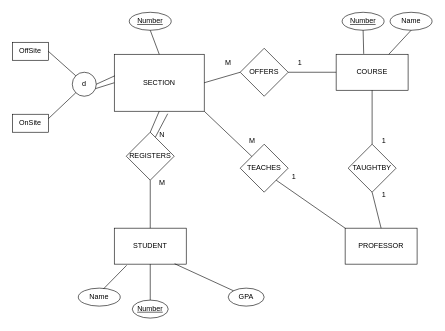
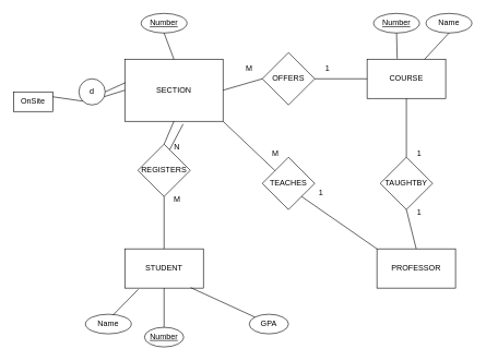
  <mxCell id="0" />
  <mxCell id="1" parent="0" />
  <mxCell id="2" value="SECTION" style="rounded=0;whiteSpace=wrap;html=1;" vertex="1" parent="1"><mxGeometry x="190" y="90" width="150" height="95" as="geometry" /></mxCell>
  <mxCell id="3" value="&lt;u&gt;Number&lt;/u&gt;" style="ellipse;whiteSpace=wrap;html=1;" vertex="1" parent="1"><mxGeometry x="215" y="20" width="70" height="30" as="geometry" /></mxCell>
  <mxCell id="4" value="d" style="ellipse;whiteSpace=wrap;html=1;aspect=fixed;" vertex="1" parent="1"><mxGeometry x="120" y="120" width="40" height="40" as="geometry" /></mxCell>
- <mxCell id="5" value="OnSite" style="rounded=0;whiteSpace=wrap;html=1;" vertex="1" parent="1"><mxGeometry x="20" y="190" width="60" height="30" as="geometry" /></mxCell>
- <mxCell id="6" value="OffSite" style="rounded=0;whiteSpace=wrap;html=1;" vertex="1" parent="1"><mxGeometry x="20" y="70" width="60" height="30" as="geometry" /></mxCell>
+ <mxCell id="5" value="OnSite" style="rounded=0;whiteSpace=wrap;html=1;" vertex="1" parent="1"><mxGeometry x="20" y="140" width="60" height="30" as="geometry" /></mxCell>
  <mxCell id="7" value="" style="endArrow=none;html=1;rounded=0;entryX=0.006;entryY=0.378;entryDx=0;entryDy=0;entryPerimeter=0;exitX=1;exitY=0.5;exitDx=0;exitDy=0;" edge="1" parent="1" source="4" target="2"><mxGeometry width="50" height="50" relative="1" as="geometry"><mxPoint x="140" y="150" as="sourcePoint" /><mxPoint x="190" y="100" as="targetPoint" /></mxGeometry></mxCell>
  <mxCell id="8" value="" style="endArrow=none;html=1;rounded=0;entryX=0;entryY=0.5;entryDx=0;entryDy=0;exitX=0.967;exitY=0.683;exitDx=0;exitDy=0;exitPerimeter=0;" edge="1" parent="1" source="4" target="2"><mxGeometry width="50" height="50" relative="1" as="geometry"><mxPoint x="140" y="180" as="sourcePoint" /><mxPoint x="190" y="130" as="targetPoint" /></mxGeometry></mxCell>
  <mxCell id="9" value="" style="endArrow=none;html=1;rounded=0;entryX=0;entryY=1;entryDx=0;entryDy=0;exitX=1;exitY=0.25;exitDx=0;exitDy=0;" edge="1" parent="1" source="5" target="4"><mxGeometry width="50" height="50" relative="1" as="geometry"><mxPoint x="40" y="280" as="sourcePoint" /><mxPoint x="90" y="230" as="targetPoint" /></mxGeometry></mxCell>
- <mxCell id="10" value="" style="endArrow=none;html=1;rounded=0;entryX=0;entryY=0;entryDx=0;entryDy=0;exitX=1;exitY=0.5;exitDx=0;exitDy=0;" edge="1" parent="1" source="6" target="4"><mxGeometry width="50" height="50" relative="1" as="geometry"><mxPoint x="80" y="130" as="sourcePoint" /><mxPoint x="130" y="80" as="targetPoint" /></mxGeometry></mxCell>
  <mxCell id="11" value="" style="endArrow=none;html=1;rounded=0;entryX=0.5;entryY=1;entryDx=0;entryDy=0;exitX=0.5;exitY=0;exitDx=0;exitDy=0;" edge="1" parent="1" source="2" target="3"><mxGeometry width="50" height="50" relative="1" as="geometry"><mxPoint x="280" y="90" as="sourcePoint" /><mxPoint x="330" y="40" as="targetPoint" /></mxGeometry></mxCell>
  <mxCell id="12" value="STUDENT" style="rounded=0;whiteSpace=wrap;html=1;" vertex="1" parent="1"><mxGeometry x="190" y="380" width="120" height="60" as="geometry" /></mxCell>
  <mxCell id="13" value="Name" style="ellipse;whiteSpace=wrap;html=1;" vertex="1" parent="1"><mxGeometry x="130" y="480" width="70" height="30" as="geometry" /></mxCell>
  <mxCell id="14" value="&lt;u&gt;Number&lt;/u&gt;" style="ellipse;whiteSpace=wrap;html=1;" vertex="1" parent="1"><mxGeometry x="220" y="500" width="60" height="30" as="geometry" /></mxCell>
  <mxCell id="15" value="GPA" style="ellipse;whiteSpace=wrap;html=1;" vertex="1" parent="1"><mxGeometry x="380" y="480" width="60" height="30" as="geometry" /></mxCell>
  <mxCell id="16" value="" style="endArrow=none;html=1;rounded=0;entryX=0.172;entryY=1.033;entryDx=0;entryDy=0;entryPerimeter=0;exitX=0.6;exitY=0.044;exitDx=0;exitDy=0;exitPerimeter=0;" edge="1" parent="1" source="13" target="12"><mxGeometry width="50" height="50" relative="1" as="geometry"><mxPoint x="70" y="480" as="sourcePoint" /><mxPoint x="120" y="430" as="targetPoint" /></mxGeometry></mxCell>
  <mxCell id="17" value="" style="endArrow=none;html=1;rounded=0;entryX=0.5;entryY=1;entryDx=0;entryDy=0;exitX=0.5;exitY=0;exitDx=0;exitDy=0;" edge="1" parent="1" source="14" target="12"><mxGeometry width="50" height="50" relative="1" as="geometry"><mxPoint x="210" y="510" as="sourcePoint" /><mxPoint x="260" y="460" as="targetPoint" /></mxGeometry></mxCell>
  <mxCell id="18" value="" style="endArrow=none;html=1;rounded=0;entryX=0.839;entryY=0.989;entryDx=0;entryDy=0;entryPerimeter=0;exitX=0;exitY=0;exitDx=0;exitDy=0;" edge="1" parent="1" source="15" target="12"><mxGeometry width="50" height="50" relative="1" as="geometry"><mxPoint x="260" y="510" as="sourcePoint" /><mxPoint x="310" y="460" as="targetPoint" /></mxGeometry></mxCell>
  <mxCell id="19" value="PROFESSOR" style="rounded=0;whiteSpace=wrap;html=1;" vertex="1" parent="1"><mxGeometry x="575" y="380" width="120" height="60" as="geometry" /></mxCell>
  <mxCell id="20" value="COURSE" style="rounded=0;whiteSpace=wrap;html=1;" vertex="1" parent="1"><mxGeometry x="560" y="90" width="120" height="60" as="geometry" /></mxCell>
  <mxCell id="21" value="OFFERS" style="rhombus;whiteSpace=wrap;html=1;" vertex="1" parent="1"><mxGeometry x="400" y="80" width="80" height="80" as="geometry" /></mxCell>
  <mxCell id="22" value="" style="endArrow=none;html=1;rounded=0;entryX=0;entryY=0.5;entryDx=0;entryDy=0;exitX=1;exitY=0.5;exitDx=0;exitDy=0;" edge="1" parent="1" source="21" target="20"><mxGeometry width="50" height="50" relative="1" as="geometry"><mxPoint x="480" y="220" as="sourcePoint" /><mxPoint x="530" y="170" as="targetPoint" /></mxGeometry></mxCell>
  <mxCell id="23" value="" style="endArrow=none;html=1;rounded=0;entryX=0;entryY=0.5;entryDx=0;entryDy=0;exitX=1;exitY=0.5;exitDx=0;exitDy=0;" edge="1" parent="1" source="2" target="21"><mxGeometry width="50" height="50" relative="1" as="geometry"><mxPoint x="300" y="200" as="sourcePoint" /><mxPoint x="350" y="150" as="targetPoint" /></mxGeometry></mxCell>
  <mxCell id="24" value="M" style="text;html=1;strokeColor=none;fillColor=none;align=center;verticalAlign=middle;whiteSpace=wrap;rounded=0;" vertex="1" parent="1"><mxGeometry x="350" y="90" width="60" height="30" as="geometry" /></mxCell>
  <mxCell id="25" value="1" style="text;html=1;strokeColor=none;fillColor=none;align=center;verticalAlign=middle;whiteSpace=wrap;rounded=0;" vertex="1" parent="1"><mxGeometry x="470" y="90" width="60" height="30" as="geometry" /></mxCell>
  <mxCell id="26" value="REGISTERS" style="rhombus;whiteSpace=wrap;html=1;" vertex="1" parent="1"><mxGeometry x="210" y="220" width="80" height="80" as="geometry" /></mxCell>
  <mxCell id="27" value="" style="endArrow=none;html=1;rounded=0;entryX=0.5;entryY=1;entryDx=0;entryDy=0;exitX=0.5;exitY=0;exitDx=0;exitDy=0;" edge="1" parent="1" source="12" target="26"><mxGeometry width="50" height="50" relative="1" as="geometry"><mxPoint x="190" y="390" as="sourcePoint" /><mxPoint x="240" y="340" as="targetPoint" /></mxGeometry></mxCell>
  <mxCell id="28" value="" style="endArrow=none;html=1;rounded=0;entryX=0.5;entryY=1;entryDx=0;entryDy=0;exitX=0.5;exitY=0;exitDx=0;exitDy=0;" edge="1" parent="1" source="26" target="2"><mxGeometry width="50" height="50" relative="1" as="geometry"><mxPoint x="140" y="270" as="sourcePoint" /><mxPoint x="190" y="220" as="targetPoint" /></mxGeometry></mxCell>
  <mxCell id="29" value="" style="endArrow=none;html=1;rounded=0;entryX=0.594;entryY=1.044;entryDx=0;entryDy=0;entryPerimeter=0;exitX=0.608;exitY=0.1;exitDx=0;exitDy=0;exitPerimeter=0;" edge="1" parent="1" source="26" target="2"><mxGeometry width="50" height="50" relative="1" as="geometry"><mxPoint x="260" y="260" as="sourcePoint" /><mxPoint x="310" y="210" as="targetPoint" /></mxGeometry></mxCell>
  <mxCell id="30" value="TEACHES" style="rhombus;whiteSpace=wrap;html=1;" vertex="1" parent="1"><mxGeometry x="400" y="240" width="80" height="80" as="geometry" /></mxCell>
  <mxCell id="31" value="" style="endArrow=none;html=1;rounded=0;entryX=1;entryY=1;entryDx=0;entryDy=0;exitX=0;exitY=0;exitDx=0;exitDy=0;" edge="1" parent="1" source="19" target="30"><mxGeometry width="50" height="50" relative="1" as="geometry"><mxPoint x="450" y="430" as="sourcePoint" /><mxPoint x="500" y="380" as="targetPoint" /></mxGeometry></mxCell>
  <mxCell id="32" value="" style="endArrow=none;html=1;rounded=0;entryX=1;entryY=1;entryDx=0;entryDy=0;" edge="1" parent="1" source="30" target="2"><mxGeometry width="50" height="50" relative="1" as="geometry"><mxPoint x="350" y="260" as="sourcePoint" /><mxPoint x="400" y="210" as="targetPoint" /></mxGeometry></mxCell>
  <mxCell id="33" value="M" style="text;html=1;strokeColor=none;fillColor=none;align=center;verticalAlign=middle;whiteSpace=wrap;rounded=0;" vertex="1" parent="1"><mxGeometry x="390" y="220" width="60" height="30" as="geometry" /></mxCell>
  <mxCell id="34" value="1" style="text;html=1;strokeColor=none;fillColor=none;align=center;verticalAlign=middle;whiteSpace=wrap;rounded=0;" vertex="1" parent="1"><mxGeometry x="460" y="280" width="60" height="30" as="geometry" /></mxCell>
  <mxCell id="35" value="TAUGHTBY" style="rhombus;whiteSpace=wrap;html=1;" vertex="1" parent="1"><mxGeometry x="580" y="240" width="80" height="80" as="geometry" /></mxCell>
  <mxCell id="36" value="" style="endArrow=none;html=1;rounded=0;entryX=0.5;entryY=1;entryDx=0;entryDy=0;exitX=0.5;exitY=0;exitDx=0;exitDy=0;" edge="1" parent="1" source="19" target="35"><mxGeometry width="50" height="50" relative="1" as="geometry"><mxPoint x="580" y="390" as="sourcePoint" /><mxPoint x="630" y="340" as="targetPoint" /></mxGeometry></mxCell>
  <mxCell id="37" value="" style="endArrow=none;html=1;rounded=0;entryX=0.5;entryY=1;entryDx=0;entryDy=0;exitX=0.5;exitY=0;exitDx=0;exitDy=0;" edge="1" parent="1" source="35" target="20"><mxGeometry width="50" height="50" relative="1" as="geometry"><mxPoint x="560" y="250" as="sourcePoint" /><mxPoint x="610" y="200" as="targetPoint" /></mxGeometry></mxCell>
  <mxCell id="38" value="1" style="text;html=1;strokeColor=none;fillColor=none;align=center;verticalAlign=middle;whiteSpace=wrap;rounded=0;" vertex="1" parent="1"><mxGeometry x="610" y="220" width="60" height="30" as="geometry" /></mxCell>
  <mxCell id="39" value="1" style="text;html=1;strokeColor=none;fillColor=none;align=center;verticalAlign=middle;whiteSpace=wrap;rounded=0;" vertex="1" parent="1"><mxGeometry x="610" y="310" width="60" height="30" as="geometry" /></mxCell>
  <mxCell id="40" value="&lt;u&gt;Number&lt;/u&gt;" style="ellipse;whiteSpace=wrap;html=1;" vertex="1" parent="1"><mxGeometry x="570" y="20" width="70" height="30" as="geometry" /></mxCell>
  <mxCell id="41" value="Name" style="ellipse;whiteSpace=wrap;html=1;" vertex="1" parent="1"><mxGeometry x="650" y="20" width="70" height="30" as="geometry" /></mxCell>
  <mxCell id="42" value="" style="endArrow=none;html=1;rounded=0;entryX=0.5;entryY=1;entryDx=0;entryDy=0;exitX=0.383;exitY=-0.011;exitDx=0;exitDy=0;exitPerimeter=0;" edge="1" parent="1" source="20" target="40"><mxGeometry width="50" height="50" relative="1" as="geometry"><mxPoint x="550" y="110" as="sourcePoint" /><mxPoint x="600" y="60" as="targetPoint" /></mxGeometry></mxCell>
  <mxCell id="43" value="" style="endArrow=none;html=1;rounded=0;entryX=0.5;entryY=1;entryDx=0;entryDy=0;" edge="1" parent="1" source="20" target="41"><mxGeometry width="50" height="50" relative="1" as="geometry"><mxPoint x="710" y="190" as="sourcePoint" /><mxPoint x="760" y="140" as="targetPoint" /></mxGeometry></mxCell>
  <mxCell id="44" value="N" style="text;html=1;strokeColor=none;fillColor=none;align=center;verticalAlign=middle;whiteSpace=wrap;rounded=0;" vertex="1" parent="1"><mxGeometry x="240" y="210" width="60" height="30" as="geometry" /></mxCell>
  <mxCell id="45" value="M" style="text;html=1;strokeColor=none;fillColor=none;align=center;verticalAlign=middle;whiteSpace=wrap;rounded=0;" vertex="1" parent="1"><mxGeometry x="240" y="290" width="60" height="30" as="geometry" /></mxCell>
